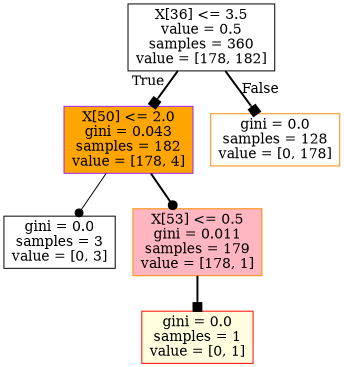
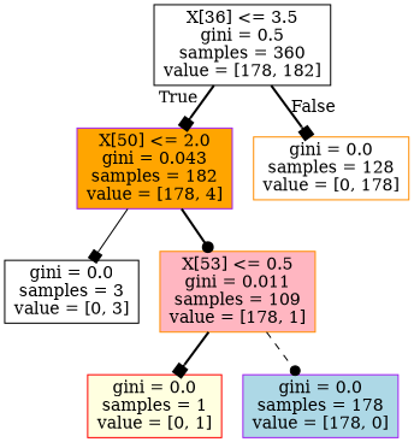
  digraph {
    node [color=black fillcolor=white shape=box style=filled]
    edge [arrowhead=box style=bold]
-   n1 [label="X[36] <= 3.5\nvalue = 0.5\nsamples = 360\nvalue = [178, 182]"]
+   n1 [label="X[36] <= 3.5\ngini = 0.5\nsamples = 360\nvalue = [178, 182]"]
    n2 [color=purple fillcolor=orange label="X[50] <= 2.0\ngini = 0.043\nsamples = 182\nvalue = [178, 4]"]
    n3 [color=darkorange label="gini = 0.0\nsamples = 128\nvalue = [0, 178]"]
    n4 [label="gini = 0.0\nsamples = 3\nvalue = [0, 3]"]
-   n5 [color=darkorange fillcolor=lightpink label="X[53] <= 0.5\ngini = 0.011\nsamples = 179\nvalue = [178, 1]"]
+   n5 [color=darkorange fillcolor=lightpink label="X[53] <= 0.5\ngini = 0.011\nsamples = 109\nvalue = [178, 1]"]
    n6 [color=red fillcolor=lightyellow label="gini = 0.0\nsamples = 1\nvalue = [0, 1]"]
+   n7 [color=purple fillcolor=lightblue label="gini = 0.0\nsamples = 178\nvalue = [178, 0]"]
    n1 -> n2 [headlabel=True labelangle=45 labeldistance=2.5]
    n1 -> n3 [headlabel=False labelangle=-45 labeldistance=2.5]
-   n2 -> n4 [arrowhead=dot style=solid]
+   n2 -> n4 [style=solid]
    n2 -> n5 [arrowhead=dot]
    n5 -> n6
+   n5 -> n7 [arrowhead=dot style=dashed]
  }
